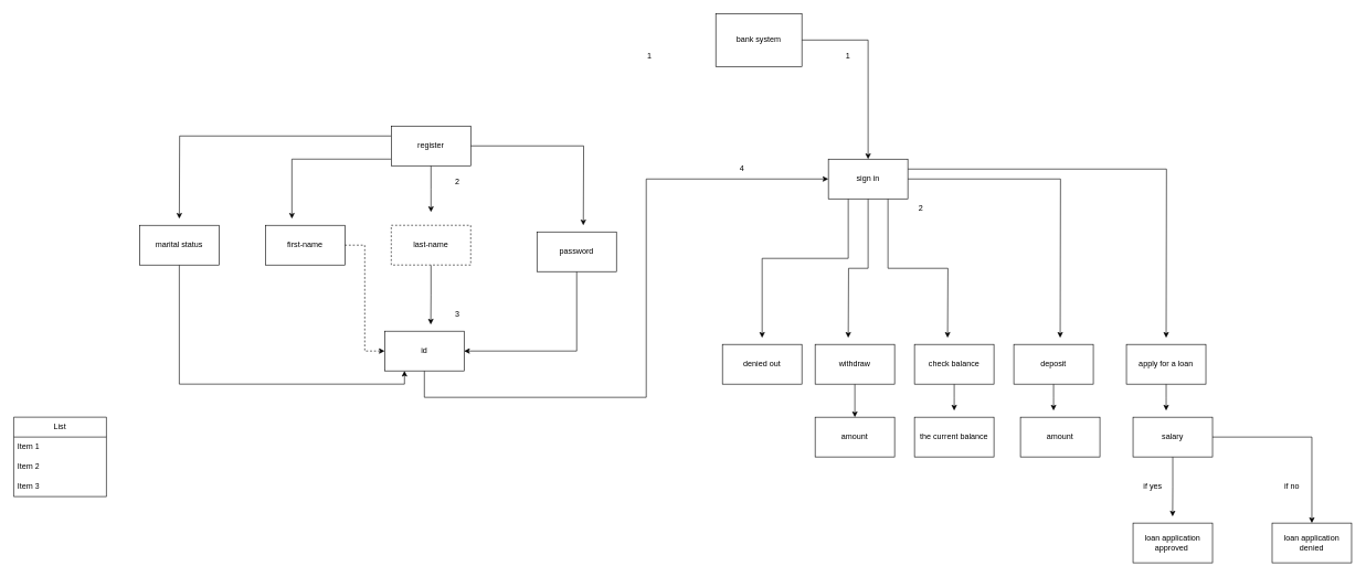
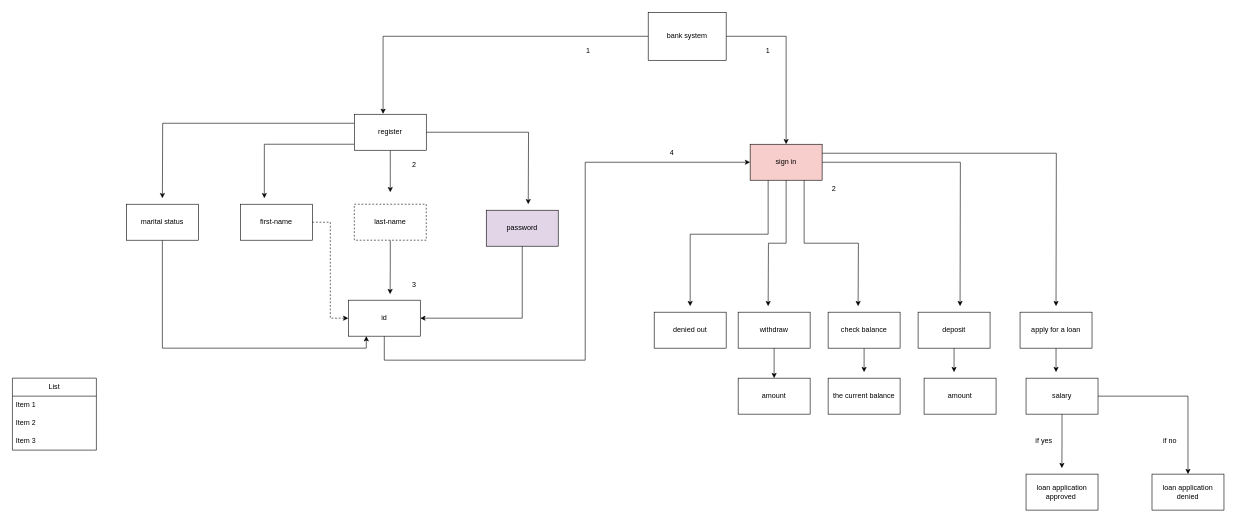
  <mxCell id="0" />
  <mxCell id="1" parent="0" />
  <mxCell id="2" style="edgeStyle=orthogonalEdgeStyle;rounded=0;orthogonalLoop=1;jettySize=auto;html=1;entryX=0.5;entryY=0;entryDx=0;entryDy=0;" parent="1" source="3" target="14" edge="1"><mxGeometry relative="1" as="geometry" /></mxCell>
  <mxCell id="3" value="bank system" style="rounded=0;whiteSpace=wrap;html=1;" parent="1" vertex="1"><mxGeometry x="1080" y="20" width="130" height="80" as="geometry" /></mxCell>
  <mxCell id="4" style="edgeStyle=orthogonalEdgeStyle;rounded=0;orthogonalLoop=1;jettySize=auto;html=1;" parent="1" source="8" edge="1"><mxGeometry relative="1" as="geometry"><mxPoint x="650" y="320" as="targetPoint" /></mxGeometry></mxCell>
  <mxCell id="5" style="edgeStyle=orthogonalEdgeStyle;rounded=0;orthogonalLoop=1;jettySize=auto;html=1;" parent="1" source="8" edge="1"><mxGeometry relative="1" as="geometry"><mxPoint x="440" y="330" as="targetPoint" /><Array as="points"><mxPoint x="440" y="240" /></Array></mxGeometry></mxCell>
  <mxCell id="6" style="edgeStyle=orthogonalEdgeStyle;rounded=0;orthogonalLoop=1;jettySize=auto;html=1;exitX=1;exitY=0.5;exitDx=0;exitDy=0;" parent="1" source="8" edge="1"><mxGeometry relative="1" as="geometry"><mxPoint x="880" y="340" as="targetPoint" /></mxGeometry></mxCell>
  <mxCell id="7" style="edgeStyle=orthogonalEdgeStyle;rounded=0;orthogonalLoop=1;jettySize=auto;html=1;exitX=0;exitY=0.25;exitDx=0;exitDy=0;" parent="1" source="8" edge="1"><mxGeometry relative="1" as="geometry"><mxPoint x="270" y="330" as="targetPoint" /></mxGeometry></mxCell>
  <mxCell id="8" value="&lt;div&gt;register&lt;/div&gt;" style="rounded=0;whiteSpace=wrap;html=1;" parent="1" vertex="1"><mxGeometry x="590" y="190" width="120" height="60" as="geometry" /></mxCell>
  <mxCell id="9" style="edgeStyle=orthogonalEdgeStyle;rounded=0;orthogonalLoop=1;jettySize=auto;html=1;" parent="1" source="14" edge="1"><mxGeometry relative="1" as="geometry"><mxPoint x="1280" y="510" as="targetPoint" /></mxGeometry></mxCell>
  <mxCell id="10" style="edgeStyle=orthogonalEdgeStyle;rounded=0;orthogonalLoop=1;jettySize=auto;html=1;exitX=0.75;exitY=1;exitDx=0;exitDy=0;" parent="1" source="14" edge="1"><mxGeometry relative="1" as="geometry"><mxPoint x="1430" y="510" as="targetPoint" /></mxGeometry></mxCell>
  <mxCell id="11" style="edgeStyle=orthogonalEdgeStyle;rounded=0;orthogonalLoop=1;jettySize=auto;html=1;" parent="1" source="14" edge="1"><mxGeometry relative="1" as="geometry"><mxPoint x="1600" y="510" as="targetPoint" /></mxGeometry></mxCell>
  <mxCell id="12" style="edgeStyle=orthogonalEdgeStyle;rounded=0;orthogonalLoop=1;jettySize=auto;html=1;exitX=1;exitY=0.25;exitDx=0;exitDy=0;" parent="1" source="14" edge="1"><mxGeometry relative="1" as="geometry"><mxPoint x="1760" y="510" as="targetPoint" /></mxGeometry></mxCell>
  <mxCell id="13" style="edgeStyle=orthogonalEdgeStyle;rounded=0;orthogonalLoop=1;jettySize=auto;html=1;exitX=0.25;exitY=1;exitDx=0;exitDy=0;" parent="1" source="14" edge="1"><mxGeometry relative="1" as="geometry"><mxPoint x="1150" y="510" as="targetPoint" /><Array as="points"><mxPoint x="1280" y="390" /><mxPoint x="1150" y="390" /></Array></mxGeometry></mxCell>
- <mxCell id="14" value="sign in" style="rounded=0;whiteSpace=wrap;html=1;" parent="1" vertex="1"><mxGeometry x="1250" y="240" width="120" height="60" as="geometry" /></mxCell>
+ <mxCell id="14" value="sign in" style="rounded=0;whiteSpace=wrap;html=1;fillColor=#f8cecc;" parent="1" vertex="1"><mxGeometry x="1250" y="240" width="120" height="60" as="geometry" /></mxCell>
+ <mxCell id="15" style="edgeStyle=orthogonalEdgeStyle;rounded=0;orthogonalLoop=1;jettySize=auto;html=1;entryX=0.4;entryY=-0.01;entryDx=0;entryDy=0;entryPerimeter=0;" parent="1" source="3" target="8" edge="1"><mxGeometry relative="1" as="geometry" /></mxCell>
  <mxCell id="16" style="edgeStyle=orthogonalEdgeStyle;rounded=0;orthogonalLoop=1;jettySize=auto;html=1;exitX=0.5;exitY=1;exitDx=0;exitDy=0;" parent="1" source="17" target="44" edge="1"><mxGeometry relative="1" as="geometry" /></mxCell>
  <mxCell id="17" value="withdraw" style="rounded=0;whiteSpace=wrap;html=1;" parent="1" vertex="1"><mxGeometry x="1230" y="520" width="120" height="60" as="geometry" /></mxCell>
  <mxCell id="18" style="edgeStyle=orthogonalEdgeStyle;rounded=0;orthogonalLoop=1;jettySize=auto;html=1;" parent="1" source="19" edge="1"><mxGeometry relative="1" as="geometry"><mxPoint x="1440" y="620" as="targetPoint" /></mxGeometry></mxCell>
  <mxCell id="19" value="check balance" style="rounded=0;whiteSpace=wrap;html=1;" parent="1" vertex="1"><mxGeometry x="1380" y="520" width="120" height="60" as="geometry" /></mxCell>
  <mxCell id="20" style="edgeStyle=orthogonalEdgeStyle;rounded=0;orthogonalLoop=1;jettySize=auto;html=1;" parent="1" source="21" edge="1"><mxGeometry relative="1" as="geometry"><mxPoint x="1590" y="620" as="targetPoint" /></mxGeometry></mxCell>
  <mxCell id="21" value="deposit" style="rounded=0;whiteSpace=wrap;html=1;" parent="1" vertex="1"><mxGeometry x="1530" y="520" width="120" height="60" as="geometry" /></mxCell>
  <mxCell id="22" value="List" style="swimlane;fontStyle=0;childLayout=stackLayout;horizontal=1;startSize=30;horizontalStack=0;resizeParent=1;resizeParentMax=0;resizeLast=0;collapsible=1;marginBottom=0;whiteSpace=wrap;html=1;" parent="1" vertex="1"><mxGeometry x="20" y="630" width="140" height="120" as="geometry" /></mxCell>
  <mxCell id="23" value="Item 1" style="text;strokeColor=none;fillColor=none;align=left;verticalAlign=middle;spacingLeft=4;spacingRight=4;overflow=hidden;points=[[0,0.5],[1,0.5]];portConstraint=eastwest;rotatable=0;whiteSpace=wrap;html=1;" parent="22" vertex="1"><mxGeometry y="30" width="140" height="30" as="geometry" /></mxCell>
  <mxCell id="24" value="Item 2" style="text;strokeColor=none;fillColor=none;align=left;verticalAlign=middle;spacingLeft=4;spacingRight=4;overflow=hidden;points=[[0,0.5],[1,0.5]];portConstraint=eastwest;rotatable=0;whiteSpace=wrap;html=1;" parent="22" vertex="1"><mxGeometry y="60" width="140" height="30" as="geometry" /></mxCell>
  <mxCell id="25" value="Item 3" style="text;strokeColor=none;fillColor=none;align=left;verticalAlign=middle;spacingLeft=4;spacingRight=4;overflow=hidden;points=[[0,0.5],[1,0.5]];portConstraint=eastwest;rotatable=0;whiteSpace=wrap;html=1;" parent="22" vertex="1"><mxGeometry y="90" width="140" height="30" as="geometry" /></mxCell>
  <mxCell id="26" style="edgeStyle=orthogonalEdgeStyle;rounded=0;orthogonalLoop=1;jettySize=auto;html=1;" parent="1" source="27" edge="1"><mxGeometry relative="1" as="geometry"><mxPoint x="1760" y="620" as="targetPoint" /></mxGeometry></mxCell>
  <mxCell id="27" value="apply for a loan" style="rounded=0;whiteSpace=wrap;html=1;" parent="1" vertex="1"><mxGeometry x="1700" y="520" width="120" height="60" as="geometry" /></mxCell>
  <mxCell id="28" value="1" style="text;html=1;align=center;verticalAlign=middle;whiteSpace=wrap;rounded=0;" parent="1" vertex="1"><mxGeometry x="950" y="70" width="60" height="30" as="geometry" /></mxCell>
  <mxCell id="29" value="1" style="text;html=1;align=center;verticalAlign=middle;whiteSpace=wrap;rounded=0;" parent="1" vertex="1"><mxGeometry x="1250" y="70" width="60" height="30" as="geometry" /></mxCell>
  <mxCell id="30" style="edgeStyle=orthogonalEdgeStyle;rounded=0;orthogonalLoop=1;jettySize=auto;html=1;entryX=0;entryY=0.5;entryDx=0;entryDy=0;dashed=1;" parent="1" source="31" target="37" edge="1"><mxGeometry relative="1" as="geometry" /></mxCell>
  <mxCell id="31" value="first-name" style="rounded=0;whiteSpace=wrap;html=1;" parent="1" vertex="1"><mxGeometry x="400" y="340" width="120" height="60" as="geometry" /></mxCell>
  <mxCell id="32" style="edgeStyle=orthogonalEdgeStyle;rounded=0;orthogonalLoop=1;jettySize=auto;html=1;exitX=0.5;exitY=1;exitDx=0;exitDy=0;" parent="1" source="33" edge="1"><mxGeometry relative="1" as="geometry"><mxPoint x="649.706" y="490" as="targetPoint" /></mxGeometry></mxCell>
  <mxCell id="33" value="last-name" style="rounded=0;whiteSpace=wrap;html=1;dashed=1;" parent="1" vertex="1"><mxGeometry x="590" y="340" width="120" height="60" as="geometry" /></mxCell>
  <mxCell id="34" style="edgeStyle=orthogonalEdgeStyle;rounded=0;orthogonalLoop=1;jettySize=auto;html=1;exitX=0.5;exitY=1;exitDx=0;exitDy=0;entryX=1;entryY=0.5;entryDx=0;entryDy=0;" parent="1" source="35" target="37" edge="1"><mxGeometry relative="1" as="geometry" /></mxCell>
- <mxCell id="35" value="password" style="rounded=0;whiteSpace=wrap;html=1;" parent="1" vertex="1"><mxGeometry y="350" width="120" height="60" as="geometry" x="810" /></mxCell>
+ <mxCell id="35" value="password" style="rounded=0;whiteSpace=wrap;html=1;fillColor=#e1d5e7;" parent="1" vertex="1"><mxGeometry y="350" width="120" height="60" as="geometry" x="810" /></mxCell>
  <mxCell id="36" style="edgeStyle=orthogonalEdgeStyle;rounded=0;orthogonalLoop=1;jettySize=auto;html=1;entryX=0;entryY=0.5;entryDx=0;entryDy=0;" parent="1" source="37" target="14" edge="1"><mxGeometry relative="1" as="geometry"><Array as="points"><mxPoint x="640" y="600" /><mxPoint x="975" y="600" /><mxPoint x="975" y="270" /></Array></mxGeometry></mxCell>
  <mxCell id="37" value="id" style="rounded=0;whiteSpace=wrap;html=1;" parent="1" vertex="1"><mxGeometry x="580" y="500" width="120" height="60" as="geometry" /></mxCell>
  <mxCell id="38" value="2" style="text;html=1;align=center;verticalAlign=middle;whiteSpace=wrap;rounded=0;" parent="1" vertex="1"><mxGeometry x="660" y="260" width="60" height="30" as="geometry" /></mxCell>
  <mxCell id="39" value="3" style="text;html=1;align=center;verticalAlign=middle;whiteSpace=wrap;rounded=0;" parent="1" vertex="1"><mxGeometry x="660" y="460" width="60" height="30" as="geometry" /></mxCell>
  <mxCell id="40" value="4" style="text;html=1;align=center;verticalAlign=middle;whiteSpace=wrap;rounded=0;" parent="1" vertex="1"><mxGeometry x="1090" y="240" width="60" height="30" as="geometry" /></mxCell>
  <mxCell id="41" value="2" style="text;html=1;align=center;verticalAlign=middle;whiteSpace=wrap;rounded=0;" parent="1" vertex="1"><mxGeometry x="1360" y="300" width="60" height="30" as="geometry" /></mxCell>
  <mxCell id="42" style="edgeStyle=orthogonalEdgeStyle;rounded=0;orthogonalLoop=1;jettySize=auto;html=1;entryX=0.25;entryY=1;entryDx=0;entryDy=0;" parent="1" source="43" target="37" edge="1"><mxGeometry relative="1" as="geometry"><Array as="points"><mxPoint x="270" y="580" /><mxPoint x="610" y="580" /></Array></mxGeometry></mxCell>
  <mxCell id="43" value="marital status" style="rounded=0;whiteSpace=wrap;html=1;" parent="1" vertex="1"><mxGeometry x="210" y="340" width="120" height="60" as="geometry" /></mxCell>
  <mxCell id="44" value="amount" style="rounded=0;whiteSpace=wrap;html=1;" parent="1" vertex="1"><mxGeometry x="1230" y="630" width="120" height="60" as="geometry" /></mxCell>
  <mxCell id="45" value="the current balance" style="rounded=0;whiteSpace=wrap;html=1;" parent="1" vertex="1"><mxGeometry x="1380" y="630" width="120" height="60" as="geometry" /></mxCell>
  <mxCell id="46" value="amount" style="rounded=0;whiteSpace=wrap;html=1;" parent="1" vertex="1"><mxGeometry x="1540" y="630" width="120" height="60" as="geometry" /></mxCell>
  <mxCell id="47" style="edgeStyle=orthogonalEdgeStyle;rounded=0;orthogonalLoop=1;jettySize=auto;html=1;exitX=0.5;exitY=1;exitDx=0;exitDy=0;" parent="1" source="49" edge="1"><mxGeometry relative="1" as="geometry"><mxPoint x="1769.737" y="780" as="targetPoint" /></mxGeometry></mxCell>
  <mxCell id="48" style="edgeStyle=orthogonalEdgeStyle;rounded=0;orthogonalLoop=1;jettySize=auto;html=1;" parent="1" source="49" target="52" edge="1"><mxGeometry relative="1" as="geometry"><mxPoint x="1980" y="790" as="targetPoint" /></mxGeometry></mxCell>
  <mxCell id="49" value="salary" style="rounded=0;whiteSpace=wrap;html=1;" parent="1" vertex="1"><mxGeometry x="1710" y="630" width="120" height="60" as="geometry" /></mxCell>
  <mxCell id="50" value="loan application approved&amp;nbsp;" style="rounded=0;whiteSpace=wrap;html=1;" parent="1" vertex="1"><mxGeometry x="1710" y="790" width="120" height="60" as="geometry" /></mxCell>
  <mxCell id="51" value="if yes" style="text;html=1;align=center;verticalAlign=middle;whiteSpace=wrap;rounded=0;" parent="1" vertex="1"><mxGeometry x="1710" y="720" width="60" height="30" as="geometry" /></mxCell>
  <mxCell id="52" value="loan application denied" style="rounded=0;whiteSpace=wrap;html=1;" parent="1" vertex="1"><mxGeometry x="1920" y="790" width="120" height="60" as="geometry" /></mxCell>
  <mxCell id="53" value="if no" style="text;html=1;align=center;verticalAlign=middle;whiteSpace=wrap;rounded=0;" parent="1" vertex="1"><mxGeometry x="1920" y="720" width="60" height="30" as="geometry" /></mxCell>
  <mxCell id="54" value="denied out" style="rounded=0;whiteSpace=wrap;html=1;" parent="1" vertex="1"><mxGeometry x="1090" y="520" width="120" height="60" as="geometry" /></mxCell>
